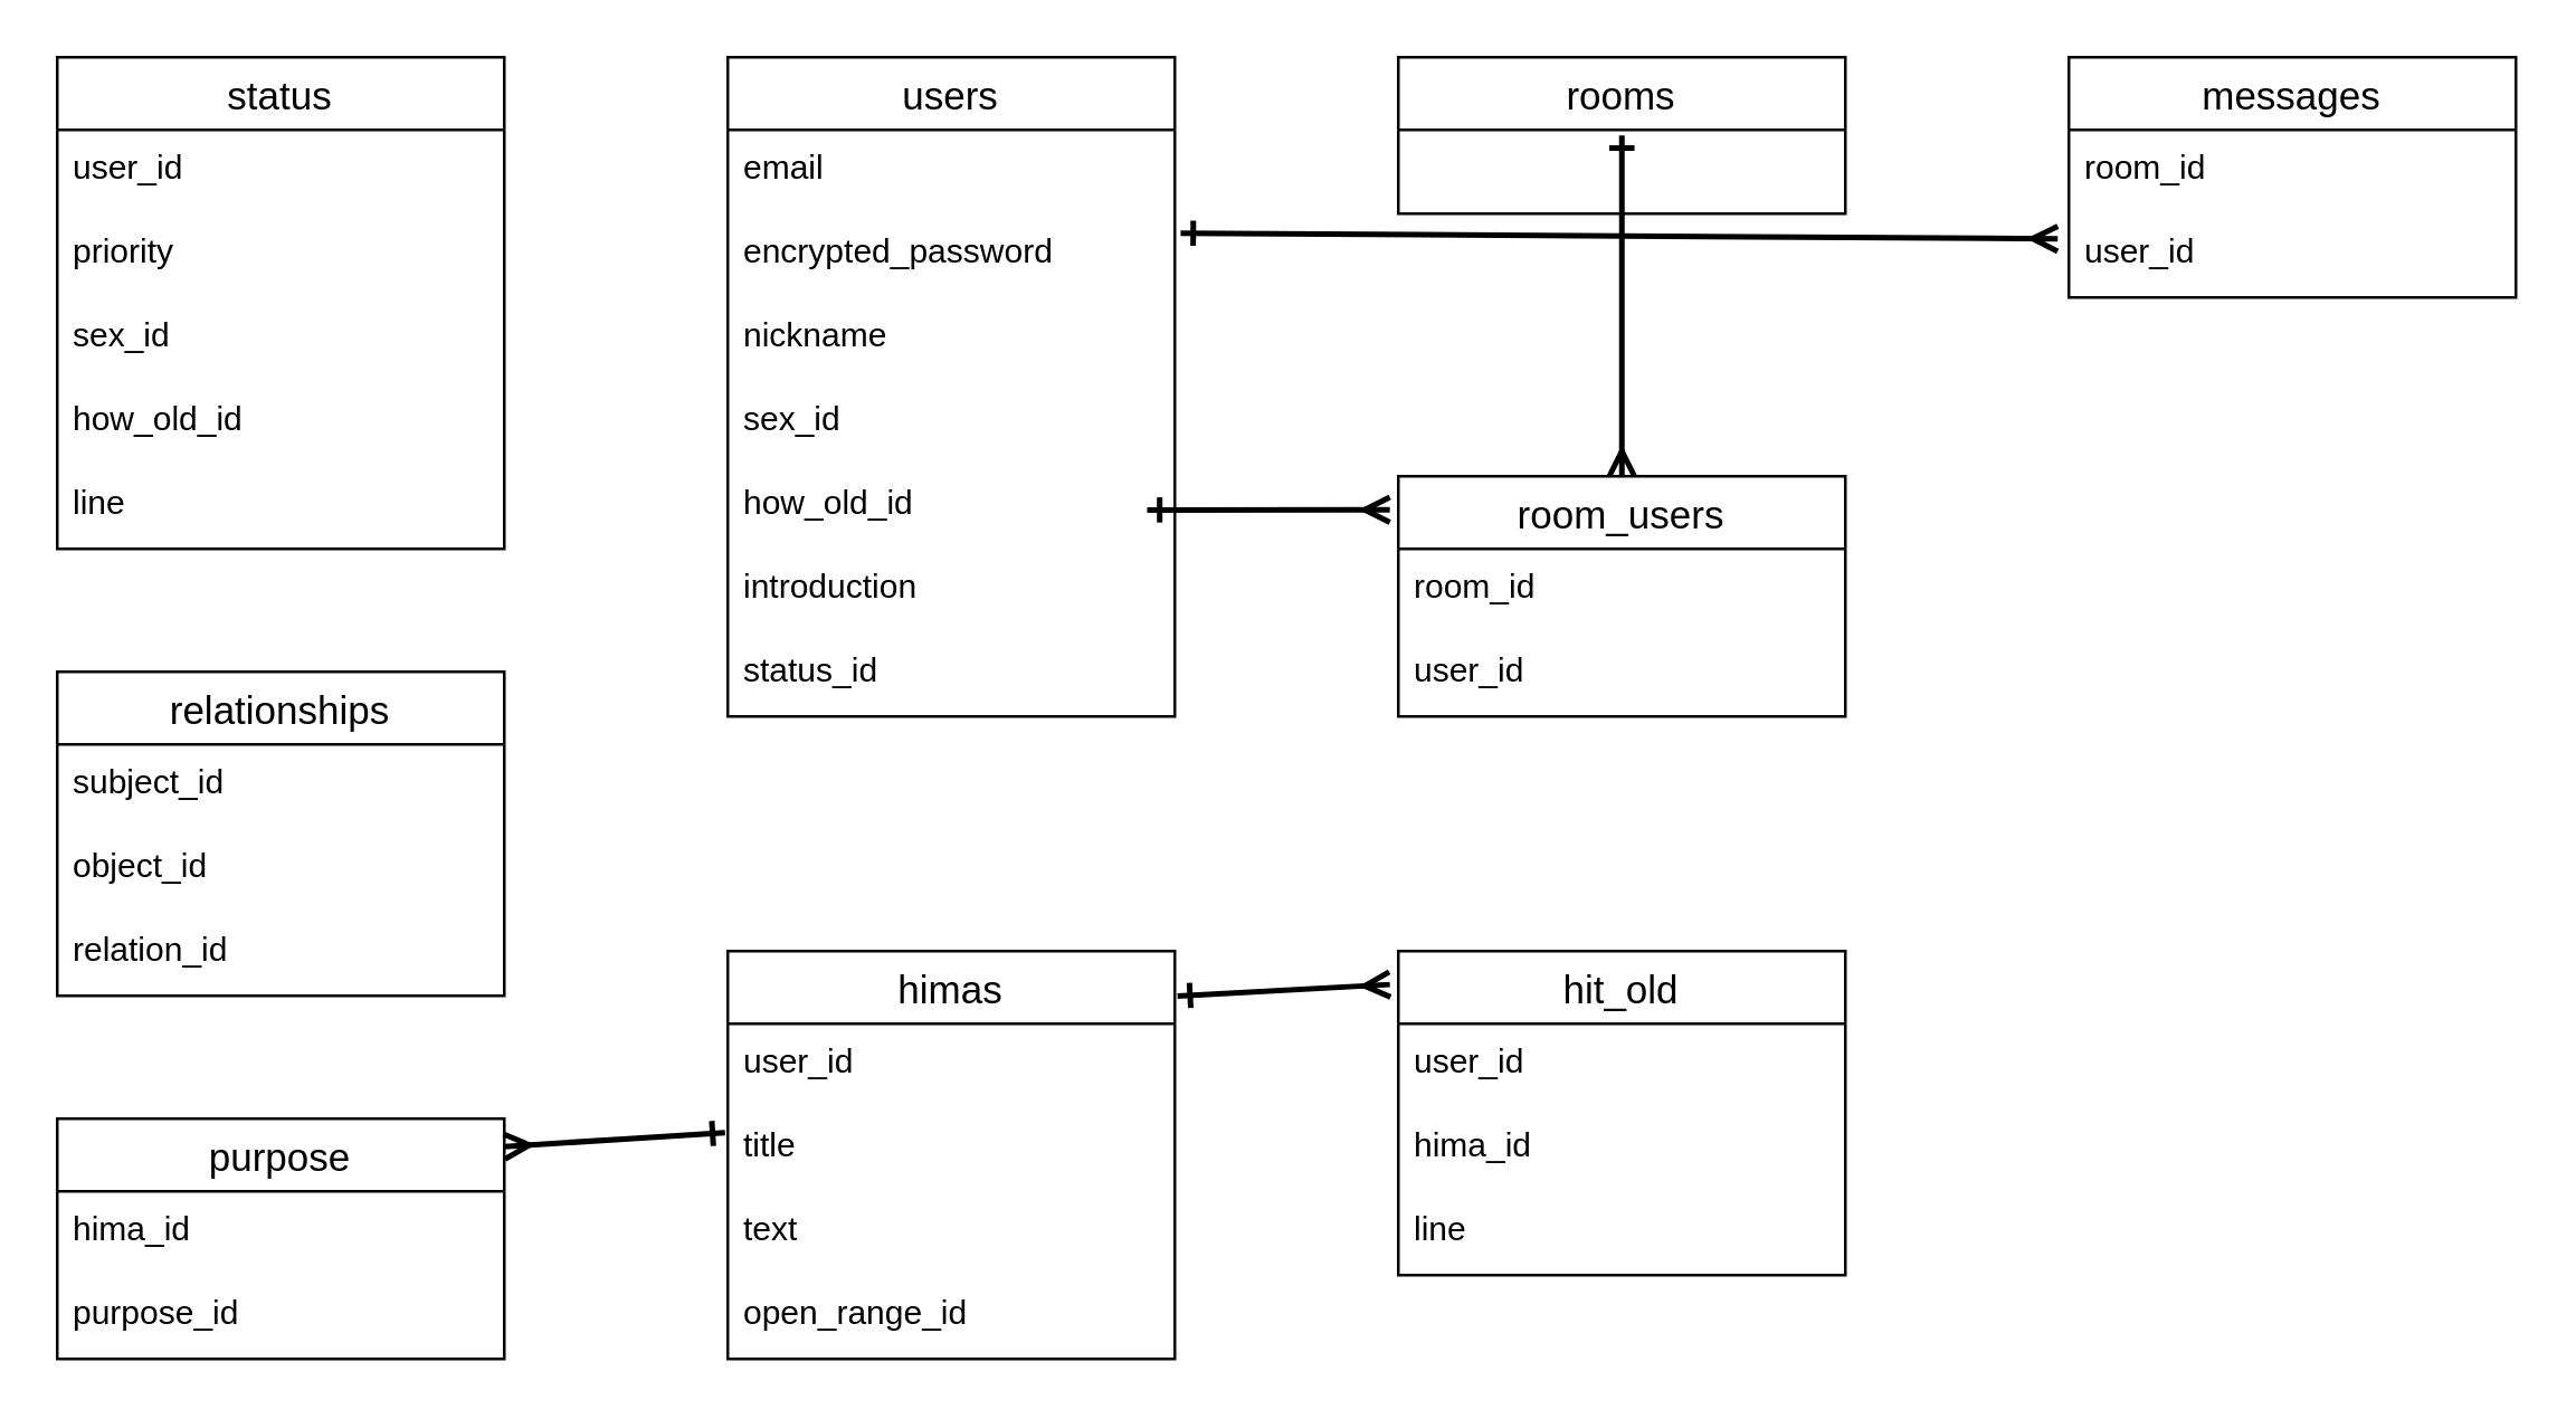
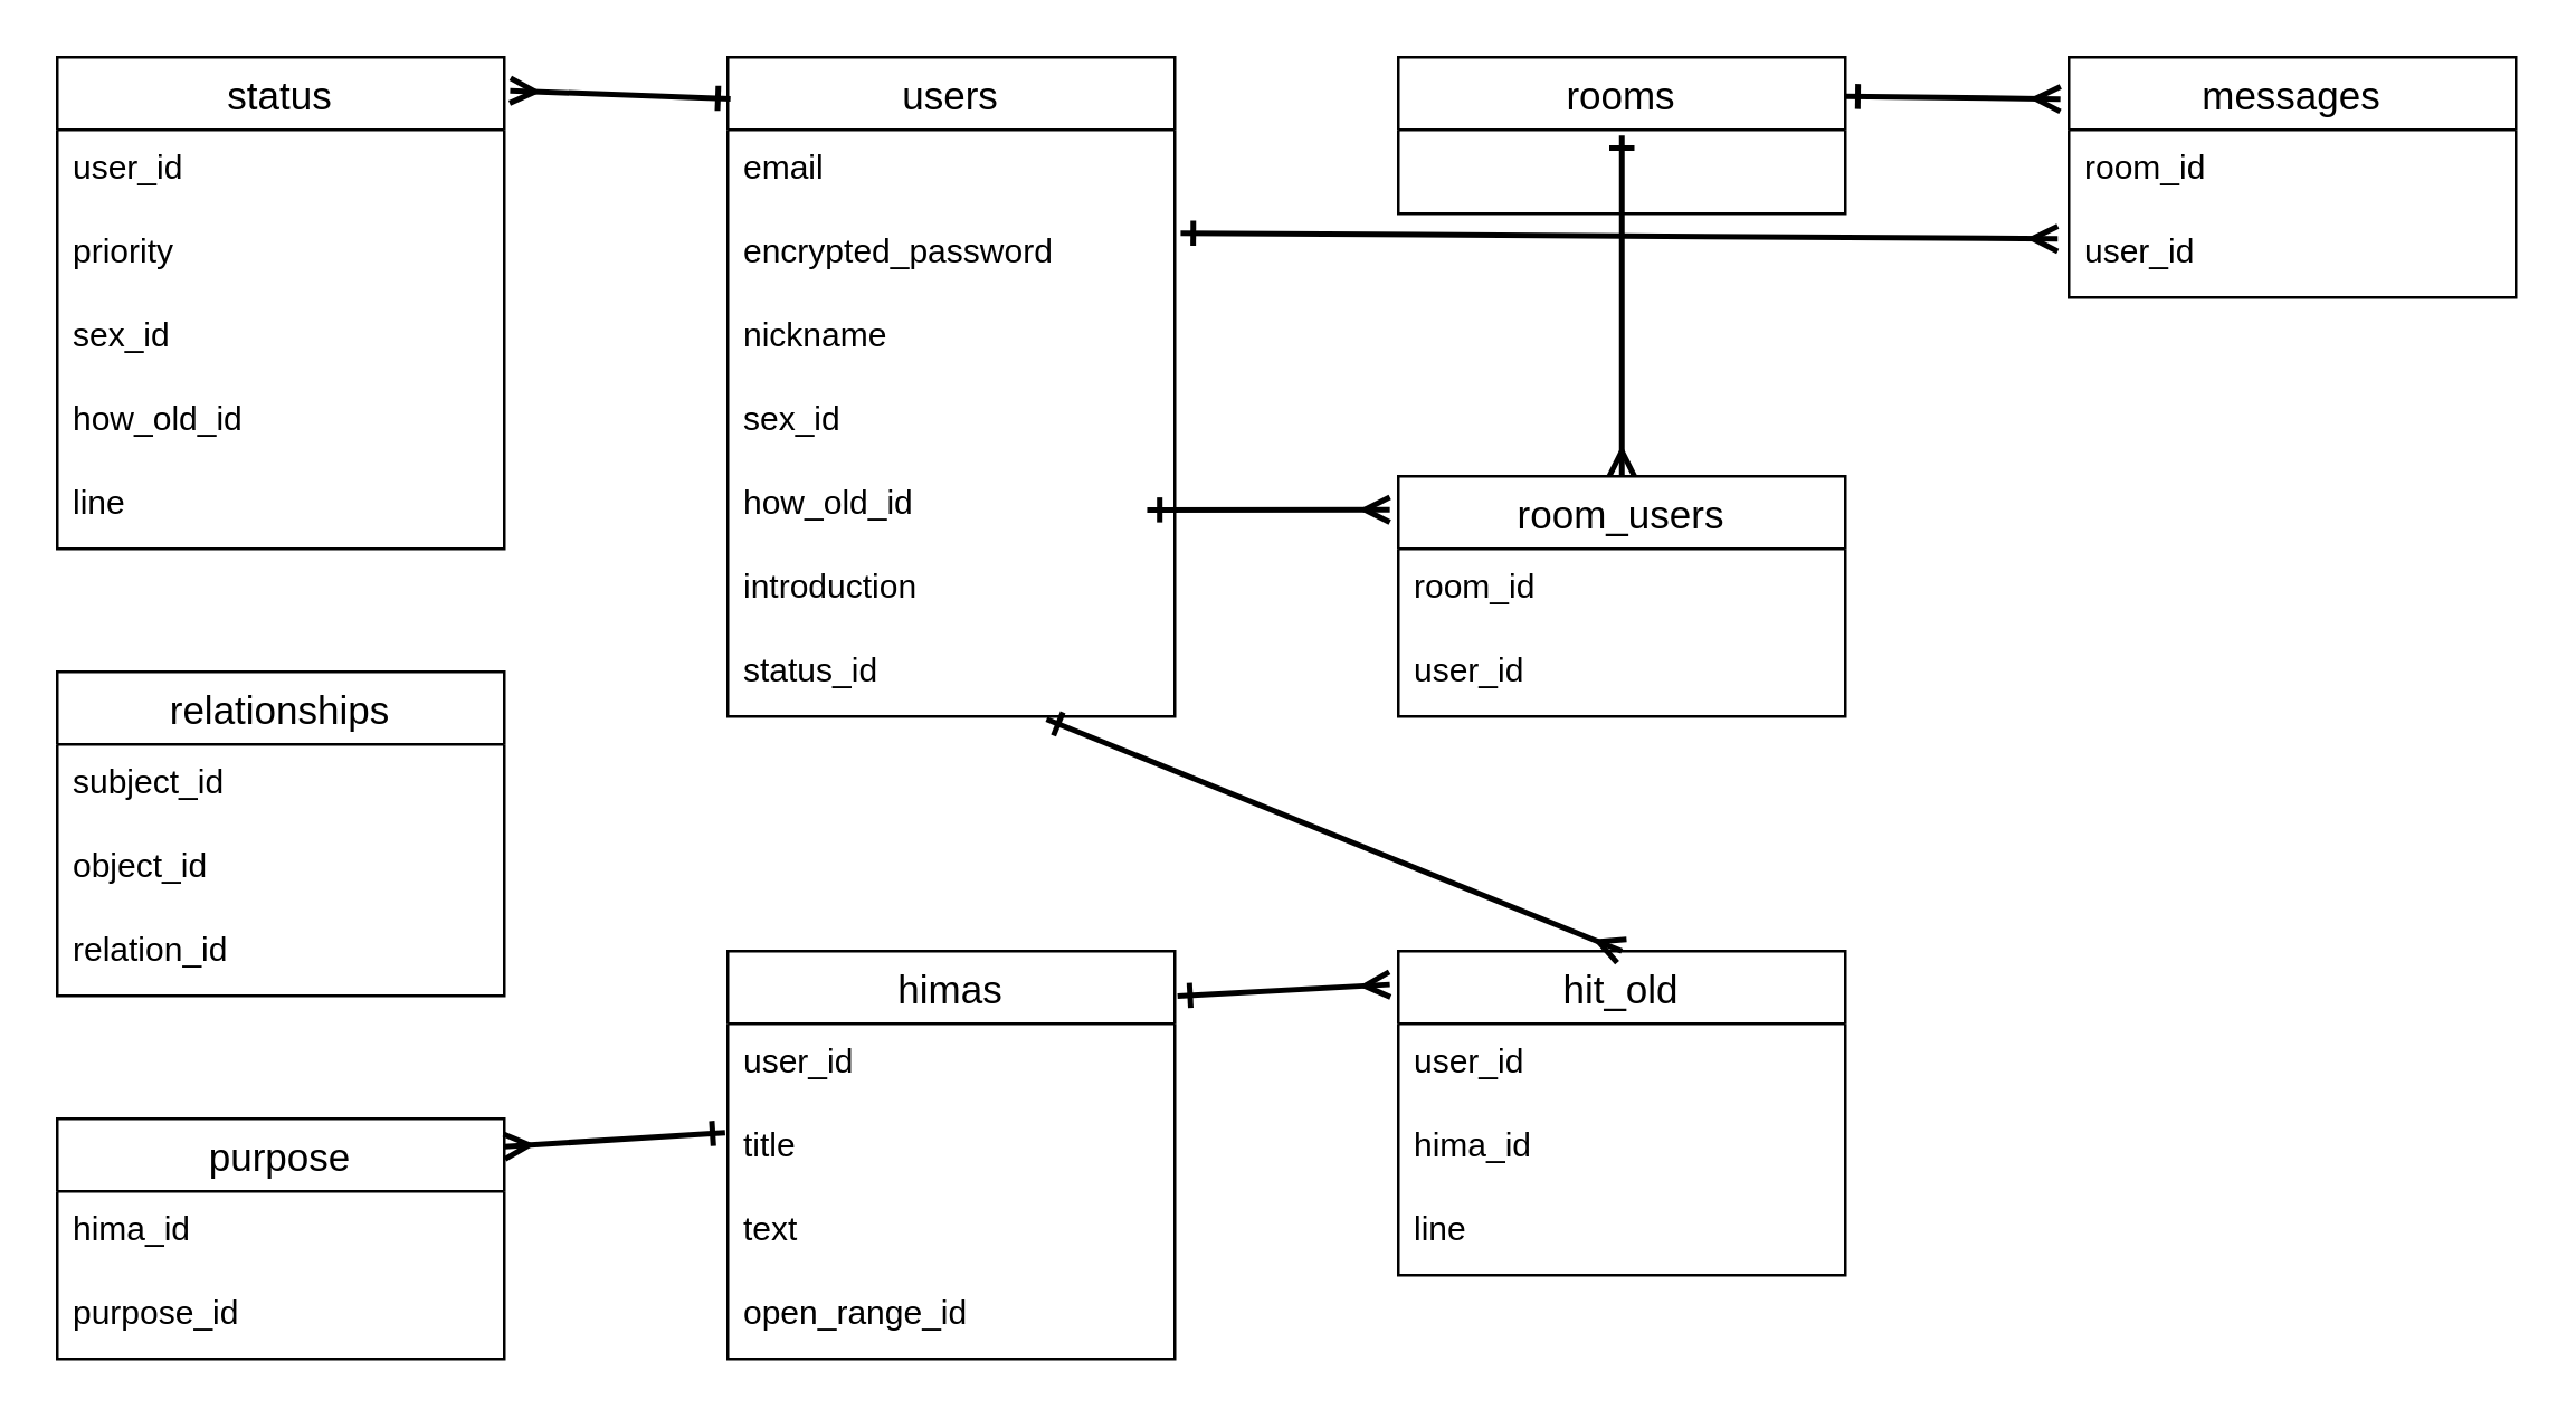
  <mxCell id="0" />
  <mxCell id="1" parent="0" />
  <mxCell id="2" value="users" style="swimlane;fontStyle=0;childLayout=stackLayout;horizontal=1;startSize=26;horizontalStack=0;resizeParent=1;resizeParentMax=0;resizeLast=0;collapsible=1;marginBottom=0;align=center;fontSize=14;" vertex="1" parent="1"><mxGeometry x="260" y="20" width="160" height="236" as="geometry" /></mxCell>
  <mxCell id="3" value="email" style="text;strokeColor=none;fillColor=none;spacingLeft=4;spacingRight=4;overflow=hidden;rotatable=0;points=[[0,0.5],[1,0.5]];portConstraint=eastwest;fontSize=12;" vertex="1" parent="2"><mxGeometry y="26" width="160" height="30" as="geometry" /></mxCell>
  <mxCell id="4" value="encrypted_password" style="text;strokeColor=none;fillColor=none;spacingLeft=4;spacingRight=4;overflow=hidden;rotatable=0;points=[[0,0.5],[1,0.5]];portConstraint=eastwest;fontSize=12;" vertex="1" parent="2"><mxGeometry y="56" width="160" height="30" as="geometry" /></mxCell>
  <mxCell id="5" value="nickname" style="text;strokeColor=none;fillColor=none;spacingLeft=4;spacingRight=4;overflow=hidden;rotatable=0;points=[[0,0.5],[1,0.5]];portConstraint=eastwest;fontSize=12;" vertex="1" parent="2"><mxGeometry y="86" width="160" height="30" as="geometry" /></mxCell>
  <mxCell id="6" value="sex_id" style="text;strokeColor=none;fillColor=none;spacingLeft=4;spacingRight=4;overflow=hidden;rotatable=0;points=[[0,0.5],[1,0.5]];portConstraint=eastwest;fontSize=12;" vertex="1" parent="2"><mxGeometry y="116" width="160" height="30" as="geometry" /></mxCell>
  <mxCell id="7" value="how_old_id" style="text;strokeColor=none;fillColor=none;spacingLeft=4;spacingRight=4;overflow=hidden;rotatable=0;points=[[0,0.5],[1,0.5]];portConstraint=eastwest;fontSize=12;" vertex="1" parent="2"><mxGeometry y="146" width="160" height="30" as="geometry" /></mxCell>
  <mxCell id="8" value="introduction" style="text;strokeColor=none;fillColor=none;spacingLeft=4;spacingRight=4;overflow=hidden;rotatable=0;points=[[0,0.5],[1,0.5]];portConstraint=eastwest;fontSize=12;" vertex="1" parent="2"><mxGeometry y="176" width="160" height="30" as="geometry" /></mxCell>
  <mxCell id="9" value="status_id" style="text;strokeColor=none;fillColor=none;spacingLeft=4;spacingRight=4;overflow=hidden;rotatable=0;points=[[0,0.5],[1,0.5]];portConstraint=eastwest;fontSize=12;" vertex="1" parent="2"><mxGeometry y="206" width="160" height="30" as="geometry" /></mxCell>
  <mxCell id="10" value="status" style="swimlane;fontStyle=0;childLayout=stackLayout;horizontal=1;startSize=26;horizontalStack=0;resizeParent=1;resizeParentMax=0;resizeLast=0;collapsible=1;marginBottom=0;align=center;fontSize=14;" vertex="1" parent="1"><mxGeometry x="20" y="20" width="160" height="176" as="geometry" /></mxCell>
  <mxCell id="11" value="user_id" style="text;strokeColor=none;fillColor=none;spacingLeft=4;spacingRight=4;overflow=hidden;rotatable=0;points=[[0,0.5],[1,0.5]];portConstraint=eastwest;fontSize=12;" vertex="1" parent="10"><mxGeometry y="26" width="160" height="30" as="geometry" /></mxCell>
  <mxCell id="12" value="priority" style="text;strokeColor=none;fillColor=none;spacingLeft=4;spacingRight=4;overflow=hidden;rotatable=0;points=[[0,0.5],[1,0.5]];portConstraint=eastwest;fontSize=12;" vertex="1" parent="10"><mxGeometry y="56" width="160" height="30" as="geometry" /></mxCell>
  <mxCell id="13" value="sex_id" style="text;strokeColor=none;fillColor=none;spacingLeft=4;spacingRight=4;overflow=hidden;rotatable=0;points=[[0,0.5],[1,0.5]];portConstraint=eastwest;fontSize=12;" vertex="1" parent="10"><mxGeometry y="86" width="160" height="30" as="geometry" /></mxCell>
  <mxCell id="14" value="how_old_id" style="text;strokeColor=none;fillColor=none;spacingLeft=4;spacingRight=4;overflow=hidden;rotatable=0;points=[[0,0.5],[1,0.5]];portConstraint=eastwest;fontSize=12;" vertex="1" parent="10"><mxGeometry y="116" width="160" height="30" as="geometry" /></mxCell>
  <mxCell id="15" value="line" style="text;strokeColor=none;fillColor=none;spacingLeft=4;spacingRight=4;overflow=hidden;rotatable=0;points=[[0,0.5],[1,0.5]];portConstraint=eastwest;fontSize=12;" vertex="1" parent="10"><mxGeometry y="146" width="160" height="30" as="geometry" /></mxCell>
+ <mxCell id="16" value="" style="endArrow=ERone;html=1;rounded=0;entryX=0.006;entryY=0.063;entryDx=0;entryDy=0;entryPerimeter=0;exitX=1.013;exitY=0.068;exitDx=0;exitDy=0;exitPerimeter=0;strokeWidth=2;startArrow=ERmany;startFill=0;endFill=0;" edge="1" parent="1" source="10" target="2"><mxGeometry relative="1" as="geometry"><mxPoint x="220" y="250" as="sourcePoint" /><mxPoint x="380" y="250" as="targetPoint" /></mxGeometry></mxCell>
  <mxCell id="17" value="himas" style="swimlane;fontStyle=0;childLayout=stackLayout;horizontal=1;startSize=26;horizontalStack=0;resizeParent=1;resizeParentMax=0;resizeLast=0;collapsible=1;marginBottom=0;align=center;fontSize=14;" vertex="1" parent="1"><mxGeometry x="260" y="340" width="160" height="146" as="geometry" /></mxCell>
  <mxCell id="18" value="user_id" style="text;strokeColor=none;fillColor=none;spacingLeft=4;spacingRight=4;overflow=hidden;rotatable=0;points=[[0,0.5],[1,0.5]];portConstraint=eastwest;fontSize=12;" vertex="1" parent="17"><mxGeometry y="26" width="160" height="30" as="geometry" /></mxCell>
  <mxCell id="19" value="title" style="text;strokeColor=none;fillColor=none;spacingLeft=4;spacingRight=4;overflow=hidden;rotatable=0;points=[[0,0.5],[1,0.5]];portConstraint=eastwest;fontSize=12;" vertex="1" parent="17"><mxGeometry y="56" width="160" height="30" as="geometry" /></mxCell>
  <mxCell id="20" value="text" style="text;strokeColor=none;fillColor=none;spacingLeft=4;spacingRight=4;overflow=hidden;rotatable=0;points=[[0,0.5],[1,0.5]];portConstraint=eastwest;fontSize=12;" vertex="1" parent="17"><mxGeometry y="86" width="160" height="30" as="geometry" /></mxCell>
  <mxCell id="21" value="open_range_id" style="text;strokeColor=none;fillColor=none;spacingLeft=4;spacingRight=4;overflow=hidden;rotatable=0;points=[[0,0.5],[1,0.5]];portConstraint=eastwest;fontSize=12;" vertex="1" parent="17"><mxGeometry y="116" width="160" height="30" as="geometry" /></mxCell>
  <mxCell id="22" value="purpose" style="swimlane;fontStyle=0;childLayout=stackLayout;horizontal=1;startSize=26;horizontalStack=0;resizeParent=1;resizeParentMax=0;resizeLast=0;collapsible=1;marginBottom=0;align=center;fontSize=14;" vertex="1" parent="1"><mxGeometry x="20" y="400" width="160" height="86" as="geometry" /></mxCell>
  <mxCell id="23" value="hima_id" style="text;strokeColor=none;fillColor=none;spacingLeft=4;spacingRight=4;overflow=hidden;rotatable=0;points=[[0,0.5],[1,0.5]];portConstraint=eastwest;fontSize=12;" vertex="1" parent="22"><mxGeometry y="26" width="160" height="30" as="geometry" /></mxCell>
  <mxCell id="24" value="purpose_id" style="text;strokeColor=none;fillColor=none;spacingLeft=4;spacingRight=4;overflow=hidden;rotatable=0;points=[[0,0.5],[1,0.5]];portConstraint=eastwest;fontSize=12;" vertex="1" parent="22"><mxGeometry y="56" width="160" height="30" as="geometry" /></mxCell>
  <mxCell id="25" value="" style="endArrow=ERone;html=1;rounded=0;strokeWidth=2;exitX=1;exitY=0.116;exitDx=0;exitDy=0;exitPerimeter=0;entryX=-0.006;entryY=0.3;entryDx=0;entryDy=0;startArrow=ERmany;startFill=0;endFill=0;entryPerimeter=0;" edge="1" parent="1" source="22" target="19"><mxGeometry relative="1" as="geometry"><mxPoint x="190" y="290" as="sourcePoint" /><mxPoint x="350" y="290" as="targetPoint" /></mxGeometry></mxCell>
  <mxCell id="26" value="hit_old" style="swimlane;fontStyle=0;childLayout=stackLayout;horizontal=1;startSize=26;horizontalStack=0;resizeParent=1;resizeParentMax=0;resizeLast=0;collapsible=1;marginBottom=0;align=center;fontSize=14;" vertex="1" parent="1"><mxGeometry x="500" y="340" width="160" height="116" as="geometry" /></mxCell>
  <mxCell id="27" value="user_id" style="text;strokeColor=none;fillColor=none;spacingLeft=4;spacingRight=4;overflow=hidden;rotatable=0;points=[[0,0.5],[1,0.5]];portConstraint=eastwest;fontSize=12;" vertex="1" parent="26"><mxGeometry y="26" width="160" height="30" as="geometry" /></mxCell>
  <mxCell id="28" value="hima_id" style="text;strokeColor=none;fillColor=none;spacingLeft=4;spacingRight=4;overflow=hidden;rotatable=0;points=[[0,0.5],[1,0.5]];portConstraint=eastwest;fontSize=12;" vertex="1" parent="26"><mxGeometry y="56" width="160" height="30" as="geometry" /></mxCell>
  <mxCell id="29" value="line" style="text;strokeColor=none;fillColor=none;spacingLeft=4;spacingRight=4;overflow=hidden;rotatable=0;points=[[0,0.5],[1,0.5]];portConstraint=eastwest;fontSize=12;" vertex="1" parent="26"><mxGeometry y="86" width="160" height="30" as="geometry" /></mxCell>
  <mxCell id="30" value="" style="endArrow=ERone;html=1;rounded=0;strokeWidth=2;exitX=-0.019;exitY=0.103;exitDx=0;exitDy=0;exitPerimeter=0;entryX=1.006;entryY=0.11;entryDx=0;entryDy=0;entryPerimeter=0;startArrow=ERmany;startFill=0;endFill=0;" edge="1" parent="1" source="26" target="17"><mxGeometry relative="1" as="geometry"><mxPoint x="440" y="259.996" as="sourcePoint" /><mxPoint x="518.08" y="265.058" as="targetPoint" /></mxGeometry></mxCell>
+ <mxCell id="31" value="" style="endArrow=ERone;html=1;rounded=0;strokeWidth=2;exitX=0.5;exitY=0;exitDx=0;exitDy=0;entryX=0.713;entryY=1.033;entryDx=0;entryDy=0;startArrow=ERmany;startFill=0;endFill=0;entryPerimeter=0;" edge="1" parent="1" source="26" target="9"><mxGeometry relative="1" as="geometry"><mxPoint x="350" y="350" as="sourcePoint" /><mxPoint x="350.96" y="238.01" as="targetPoint" /></mxGeometry></mxCell>
  <mxCell id="32" value="rooms" style="swimlane;fontStyle=0;childLayout=stackLayout;horizontal=1;startSize=26;horizontalStack=0;resizeParent=1;resizeParentMax=0;resizeLast=0;collapsible=1;marginBottom=0;align=center;fontSize=14;" vertex="1" parent="1"><mxGeometry x="500" y="20" width="160" height="56" as="geometry" /></mxCell>
  <mxCell id="33" value="relationships" style="swimlane;fontStyle=0;childLayout=stackLayout;horizontal=1;startSize=26;horizontalStack=0;resizeParent=1;resizeParentMax=0;resizeLast=0;collapsible=1;marginBottom=0;align=center;fontSize=14;" vertex="1" parent="1"><mxGeometry x="20" y="240" width="160" height="116" as="geometry" /></mxCell>
  <mxCell id="34" value="subject_id" style="text;strokeColor=none;fillColor=none;spacingLeft=4;spacingRight=4;overflow=hidden;rotatable=0;points=[[0,0.5],[1,0.5]];portConstraint=eastwest;fontSize=12;" vertex="1" parent="33"><mxGeometry y="26" width="160" height="30" as="geometry" /></mxCell>
  <mxCell id="35" value="object_id" style="text;strokeColor=none;fillColor=none;spacingLeft=4;spacingRight=4;overflow=hidden;rotatable=0;points=[[0,0.5],[1,0.5]];portConstraint=eastwest;fontSize=12;" vertex="1" parent="33"><mxGeometry y="56" width="160" height="30" as="geometry" /></mxCell>
  <mxCell id="36" value="relation_id" style="text;strokeColor=none;fillColor=none;spacingLeft=4;spacingRight=4;overflow=hidden;rotatable=0;points=[[0,0.5],[1,0.5]];portConstraint=eastwest;fontSize=12;" vertex="1" parent="33"><mxGeometry y="86" width="160" height="30" as="geometry" /></mxCell>
  <mxCell id="37" value="" style="endArrow=ERone;html=1;rounded=0;strokeWidth=2;exitX=0.5;exitY=0;exitDx=0;exitDy=0;startArrow=ERmany;startFill=0;endFill=0;" edge="1" parent="1" source="38"><mxGeometry relative="1" as="geometry"><mxPoint x="800" y="379" as="sourcePoint" /><mxPoint x="580" y="48" as="targetPoint" /></mxGeometry></mxCell>
  <mxCell id="38" value="room_users" style="swimlane;fontStyle=0;childLayout=stackLayout;horizontal=1;startSize=26;horizontalStack=0;resizeParent=1;resizeParentMax=0;resizeLast=0;collapsible=1;marginBottom=0;align=center;fontSize=14;" vertex="1" parent="1"><mxGeometry x="500" y="170" width="160" height="86" as="geometry" /></mxCell>
  <mxCell id="39" value="room_id" style="text;strokeColor=none;fillColor=none;spacingLeft=4;spacingRight=4;overflow=hidden;rotatable=0;points=[[0,0.5],[1,0.5]];portConstraint=eastwest;fontSize=12;" vertex="1" parent="38"><mxGeometry y="26" width="160" height="30" as="geometry" /></mxCell>
  <mxCell id="40" value="user_id" style="text;strokeColor=none;fillColor=none;spacingLeft=4;spacingRight=4;overflow=hidden;rotatable=0;points=[[0,0.5],[1,0.5]];portConstraint=eastwest;fontSize=12;" vertex="1" parent="38"><mxGeometry y="56" width="160" height="30" as="geometry" /></mxCell>
  <mxCell id="41" value="" style="endArrow=ERone;html=1;rounded=0;strokeWidth=2;entryX=0.938;entryY=0.535;entryDx=0;entryDy=0;startArrow=ERmany;startFill=0;endFill=0;entryPerimeter=0;exitX=-0.019;exitY=0.14;exitDx=0;exitDy=0;exitPerimeter=0;" edge="1" parent="1" source="38" target="7"><mxGeometry relative="1" as="geometry"><mxPoint x="740" y="232" as="sourcePoint" /><mxPoint x="828.08" y="146.99" as="targetPoint" /></mxGeometry></mxCell>
  <mxCell id="42" value="messages" style="swimlane;fontStyle=0;childLayout=stackLayout;horizontal=1;startSize=26;horizontalStack=0;resizeParent=1;resizeParentMax=0;resizeLast=0;collapsible=1;marginBottom=0;align=center;fontSize=14;" vertex="1" parent="1"><mxGeometry x="740" y="20" width="160" height="86" as="geometry" /></mxCell>
  <mxCell id="43" value="room_id" style="text;strokeColor=none;fillColor=none;spacingLeft=4;spacingRight=4;overflow=hidden;rotatable=0;points=[[0,0.5],[1,0.5]];portConstraint=eastwest;fontSize=12;" vertex="1" parent="42"><mxGeometry y="26" width="160" height="30" as="geometry" /></mxCell>
  <mxCell id="44" value="user_id" style="text;strokeColor=none;fillColor=none;spacingLeft=4;spacingRight=4;overflow=hidden;rotatable=0;points=[[0,0.5],[1,0.5]];portConstraint=eastwest;fontSize=12;" vertex="1" parent="42"><mxGeometry y="56" width="160" height="30" as="geometry" /></mxCell>
  <mxCell id="45" value="" style="endArrow=ERone;html=1;rounded=0;strokeWidth=2;exitX=-0.025;exitY=0.3;exitDx=0;exitDy=0;startArrow=ERmany;startFill=0;endFill=0;exitPerimeter=0;entryX=1.013;entryY=0.233;entryDx=0;entryDy=0;entryPerimeter=0;" edge="1" parent="1" source="44" target="4"><mxGeometry relative="1" as="geometry"><mxPoint x="670" y="196" as="sourcePoint" /><mxPoint x="430" y="91" as="targetPoint" /></mxGeometry></mxCell>
+ <mxCell id="46" value="" style="endArrow=ERone;html=1;rounded=0;strokeWidth=2;exitX=-0.019;exitY=0.174;exitDx=0;exitDy=0;startArrow=ERmany;startFill=0;endFill=0;entryX=1;entryY=0.25;entryDx=0;entryDy=0;exitPerimeter=0;" edge="1" parent="1" source="42" target="32"><mxGeometry relative="1" as="geometry"><mxPoint x="600" y="190" as="sourcePoint" /><mxPoint x="600" y="68" as="targetPoint" /></mxGeometry></mxCell>
